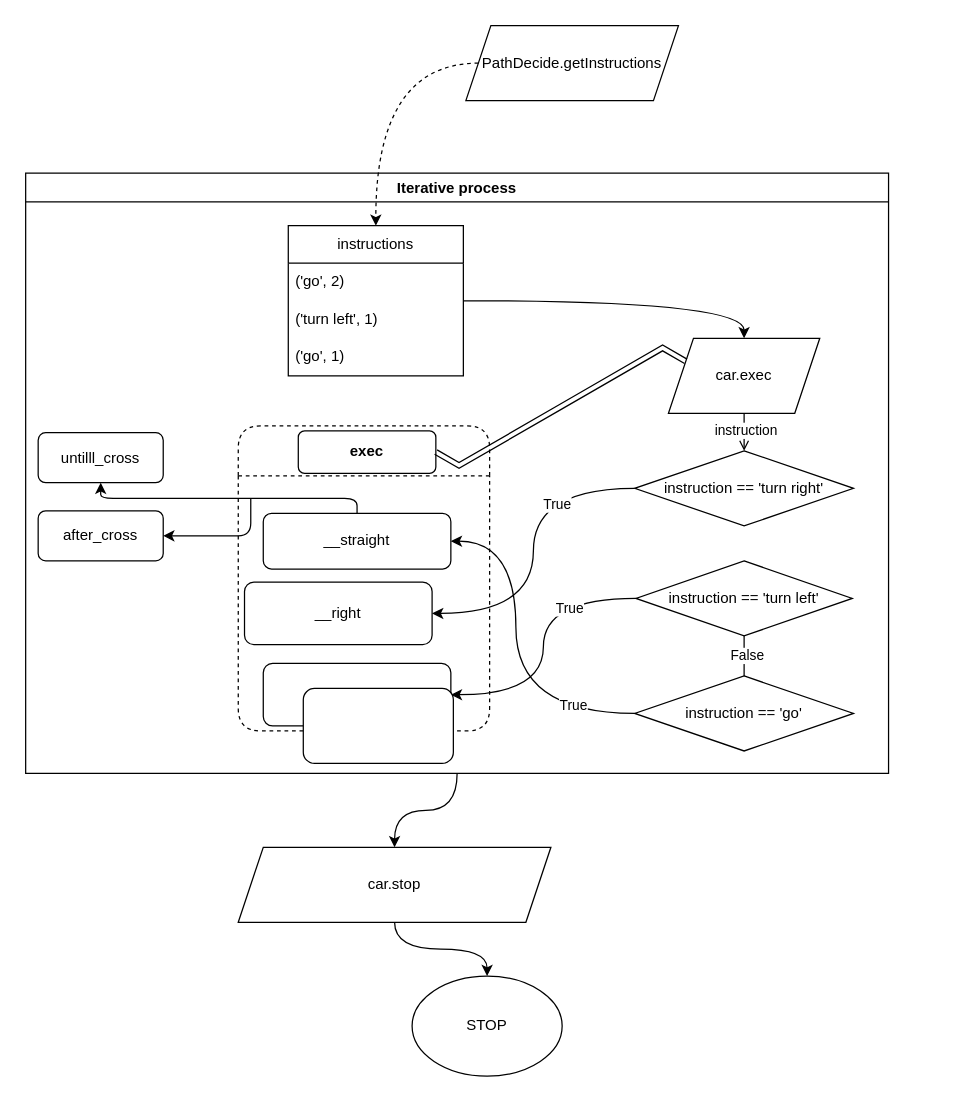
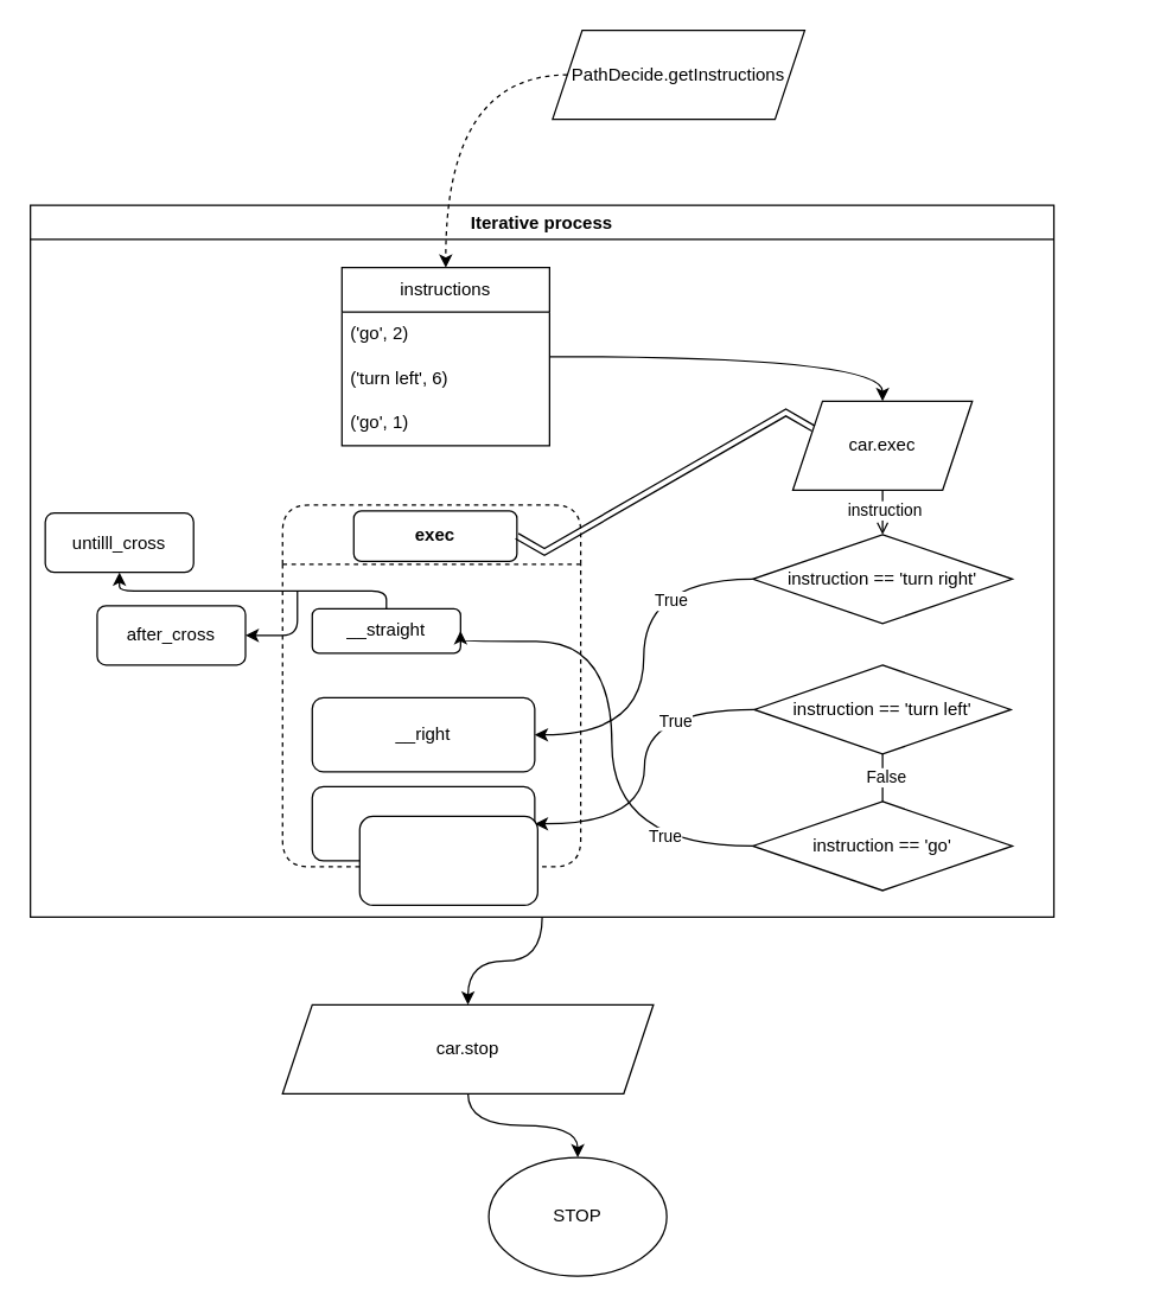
  <mxCell id="0" />
  <mxCell id="1" parent="0" />
  <mxCell id="2" value="" style="group" vertex="1" connectable="0" parent="1"><mxGeometry x="30" y="340" width="730" height="290" as="geometry" /></mxCell>
  <mxCell id="3" value="" style="group;rounded=1;" vertex="1" connectable="0" parent="2"><mxGeometry x="160" width="201" height="244" as="geometry" /></mxCell>
  <mxCell id="4" value="" style="swimlane;whiteSpace=wrap;html=1;dashed=1;startSize=40;swimlaneLine=1;rounded=1;" vertex="1" parent="3"><mxGeometry width="201" height="244" as="geometry" /></mxCell>
  <mxCell id="5" value="exec" style="rounded=1;whiteSpace=wrap;html=1;swimlaneLine=1;fontStyle=1" vertex="1" parent="4"><mxGeometry x="48" y="4" width="110" height="34" as="geometry" /></mxCell>
  <mxCell id="6" value="untilll_cross" style="whiteSpace=wrap;html=1;rounded=1;" vertex="1" parent="4"><mxGeometry x="-160" y="5.5" width="100" height="40" as="geometry" /></mxCell>
- <mxCell id="7" value="__straight" style="whiteSpace=wrap;html=1;rounded=1;" vertex="1" parent="4"><mxGeometry x="20" y="70" width="150" height="44.5" as="geometry" /></mxCell>
+ <mxCell id="7" value="__straight" style="whiteSpace=wrap;html=1;rounded=1;" vertex="1" parent="4"><mxGeometry x="20" y="70" width="100" height="30" as="geometry" /></mxCell>
  <mxCell id="8" value="" style="edgeStyle=elbowEdgeStyle;elbow=vertical;html=1;rounded=1;curved=0;sourcePerimeterSpacing=0;targetPerimeterSpacing=0;startSize=6;endSize=6;" edge="1" parent="4" source="7" target="6"><mxGeometry relative="1" as="geometry" /></mxCell>
- <mxCell id="9" value="__right" style="rounded=1;whiteSpace=wrap;html=1;" vertex="1" parent="4"><mxGeometry x="5" y="125" width="150" height="50" as="geometry" /></mxCell>
+ <mxCell id="9" value="__right" style="rounded=1;whiteSpace=wrap;html=1;" vertex="1" parent="4"><mxGeometry x="20" y="130" width="150" height="50" as="geometry" /></mxCell>
  <mxCell id="10" value="__left" style="rounded=1;whiteSpace=wrap;html=1;" vertex="1" parent="4"><mxGeometry x="20" y="190" width="150" height="50" as="geometry" /></mxCell>
- <mxCell id="11" value="after_cross" style="whiteSpace=wrap;html=1;rounded=1;" vertex="1" parent="2"><mxGeometry y="68" width="100" height="40" as="geometry" /></mxCell>
+ <mxCell id="11" value="after_cross" style="whiteSpace=wrap;html=1;rounded=1;" vertex="1" parent="2"><mxGeometry x="35" y="68" width="100" height="40" as="geometry" /></mxCell>
  <mxCell id="12" value="" style="edgeStyle=elbowEdgeStyle;elbow=vertical;html=1;rounded=1;curved=0;sourcePerimeterSpacing=0;targetPerimeterSpacing=0;startSize=6;endSize=6;entryX=1;entryY=0.5;entryDx=0;entryDy=0;" edge="1" parent="2" target="11"><mxGeometry relative="1" as="geometry"><mxPoint x="170" y="58" as="sourcePoint" /><mxPoint x="110" y="88" as="targetPoint" /><Array as="points"><mxPoint x="140" y="88" /></Array></mxGeometry></mxCell>
  <mxCell id="13" value="Iterative process" style="swimlane;whiteSpace=wrap;html=1;" vertex="1" parent="2"><mxGeometry x="-10" y="-202" width="690" height="480" as="geometry" /></mxCell>
  <mxCell id="14" value="instructions" style="swimlane;fontStyle=0;childLayout=stackLayout;horizontal=1;startSize=30;horizontalStack=0;resizeParent=1;resizeParentMax=0;resizeLast=0;collapsible=1;marginBottom=0;whiteSpace=wrap;html=1;" vertex="1" parent="13"><mxGeometry x="210" y="42" width="140" height="120" as="geometry" /></mxCell>
  <mxCell id="15" value="('go', 2)" style="text;strokeColor=none;fillColor=none;align=left;verticalAlign=middle;spacingLeft=4;spacingRight=4;overflow=hidden;points=[[0,0.5],[1,0.5]];portConstraint=eastwest;rotatable=0;whiteSpace=wrap;html=1;" vertex="1" parent="14"><mxGeometry y="30" width="140" height="30" as="geometry" /></mxCell>
- <mxCell id="16" value="('turn left', 1)" style="text;strokeColor=none;fillColor=none;align=left;verticalAlign=middle;spacingLeft=4;spacingRight=4;overflow=hidden;points=[[0,0.5],[1,0.5]];portConstraint=eastwest;rotatable=0;whiteSpace=wrap;html=1;" vertex="1" parent="14"><mxGeometry y="60" width="140" height="30" as="geometry" /></mxCell>
+ <mxCell id="16" value="('turn left', 6)" style="text;strokeColor=none;fillColor=none;align=left;verticalAlign=middle;spacingLeft=4;spacingRight=4;overflow=hidden;points=[[0,0.5],[1,0.5]];portConstraint=eastwest;rotatable=0;whiteSpace=wrap;html=1;" vertex="1" parent="14"><mxGeometry y="60" width="140" height="30" as="geometry" /></mxCell>
  <mxCell id="17" value="('go', 1)" style="text;strokeColor=none;fillColor=none;align=left;verticalAlign=middle;spacingLeft=4;spacingRight=4;overflow=hidden;points=[[0,0.5],[1,0.5]];portConstraint=eastwest;rotatable=0;whiteSpace=wrap;html=1;" vertex="1" parent="14"><mxGeometry y="90" width="140" height="30" as="geometry" /></mxCell>
  <mxCell id="18" style="edgeStyle=orthogonalEdgeStyle;rounded=0;orthogonalLoop=1;jettySize=auto;html=1;entryX=0.5;entryY=0;entryDx=0;entryDy=0;curved=1;" edge="1" parent="1" source="14" target="21"><mxGeometry relative="1" as="geometry"><mxPoint x="402" y="340" as="targetPoint" /></mxGeometry></mxCell>
  <mxCell id="19" style="edgeStyle=orthogonalEdgeStyle;rounded=0;orthogonalLoop=1;jettySize=auto;html=1;endArrow=open;endFill=0;" edge="1" parent="1" source="21" target="27"><mxGeometry relative="1" as="geometry" /></mxCell>
  <mxCell id="20" value="instruction" style="edgeLabel;html=1;align=center;verticalAlign=middle;resizable=0;points=[];" vertex="1" connectable="0" parent="19"><mxGeometry x="-0.3" y="-1" relative="1" as="geometry"><mxPoint x="2" y="-5" as="offset" /></mxGeometry></mxCell>
  <mxCell id="21" value="car.exec" style="shape=parallelogram;perimeter=parallelogramPerimeter;whiteSpace=wrap;html=1;fixedSize=1;" vertex="1" parent="1"><mxGeometry x="534" y="270" width="121" height="60" as="geometry" /></mxCell>
  <mxCell id="22" style="edgeStyle=isometricEdgeStyle;rounded=0;orthogonalLoop=1;jettySize=auto;html=1;shape=link;elbow=vertical;exitX=0;exitY=0.25;exitDx=0;exitDy=0;entryX=1;entryY=0.5;entryDx=0;entryDy=0;" edge="1" parent="1" source="21" target="5"><mxGeometry relative="1" as="geometry" /></mxCell>
  <mxCell id="23" value="PathDecide.getInstructions" style="shape=parallelogram;perimeter=parallelogramPerimeter;whiteSpace=wrap;html=1;fixedSize=1;" vertex="1" parent="1"><mxGeometry x="372" y="20" width="170" height="60" as="geometry" /></mxCell>
  <mxCell id="24" style="edgeStyle=orthogonalEdgeStyle;rounded=0;orthogonalLoop=1;jettySize=auto;html=1;curved=1;entryX=0.5;entryY=0;entryDx=0;entryDy=0;dashed=1;" edge="1" parent="1" source="23" target="14"><mxGeometry relative="1" as="geometry"><mxPoint x="402" y="170" as="targetPoint" /></mxGeometry></mxCell>
  <mxCell id="25" style="edgeStyle=orthogonalEdgeStyle;rounded=0;orthogonalLoop=1;jettySize=auto;html=1;entryX=1;entryY=0.5;entryDx=0;entryDy=0;curved=1;" edge="1" parent="1" source="27" target="9"><mxGeometry relative="1" as="geometry" /></mxCell>
  <mxCell id="26" value="True" style="edgeLabel;html=1;align=center;verticalAlign=middle;resizable=0;points=[];" vertex="1" connectable="0" parent="25"><mxGeometry x="0.001" relative="1" as="geometry"><mxPoint x="18" y="-38" as="offset" /></mxGeometry></mxCell>
  <mxCell id="27" value="instruction == 'turn right'" style="rhombus;whiteSpace=wrap;html=1;" vertex="1" parent="1"><mxGeometry x="507" y="360" width="175" height="60" as="geometry" /></mxCell>
  <mxCell id="28" style="edgeStyle=orthogonalEdgeStyle;rounded=0;orthogonalLoop=1;jettySize=auto;html=1;curved=1;entryX=1;entryY=0.5;entryDx=0;entryDy=0;" edge="1" parent="1" source="32" target="10"><mxGeometry relative="1" as="geometry" /></mxCell>
  <mxCell id="29" value="True" style="edgeLabel;html=1;align=center;verticalAlign=middle;resizable=0;points=[];" vertex="1" connectable="0" parent="28"><mxGeometry x="0.026" y="-1" relative="1" as="geometry"><mxPoint x="21" y="-34" as="offset" /></mxGeometry></mxCell>
  <mxCell id="30" value="" style="edgeStyle=orthogonalEdgeStyle;rounded=0;orthogonalLoop=1;jettySize=auto;html=1;endArrow=none;endFill=0;" edge="1" parent="1" source="32" target="35"><mxGeometry relative="1" as="geometry" /></mxCell>
  <mxCell id="31" value="False" style="edgeLabel;html=1;align=center;verticalAlign=middle;resizable=0;points=[];" vertex="1" connectable="0" parent="30"><mxGeometry x="0.306" y="2" relative="1" as="geometry"><mxPoint as="offset" /></mxGeometry></mxCell>
  <mxCell id="32" value="instruction == 'turn left'" style="rhombus;whiteSpace=wrap;html=1;" vertex="1" parent="1"><mxGeometry x="508" y="448" width="173" height="60" as="geometry" /></mxCell>
  <mxCell id="33" style="edgeStyle=orthogonalEdgeStyle;rounded=0;orthogonalLoop=1;jettySize=auto;html=1;curved=1;entryX=1;entryY=0.5;entryDx=0;entryDy=0;" edge="1" parent="1" source="35" target="7"><mxGeometry relative="1" as="geometry"><mxPoint x="442" y="530" as="targetPoint" /><Array as="points"><mxPoint x="412" y="570" /><mxPoint x="412" y="432" /></Array></mxGeometry></mxCell>
  <mxCell id="34" value="True" style="edgeLabel;html=1;align=center;verticalAlign=middle;resizable=0;points=[];" vertex="1" connectable="0" parent="33"><mxGeometry x="-0.651" y="-7" relative="1" as="geometry"><mxPoint as="offset" /></mxGeometry></mxCell>
  <mxCell id="35" value="instruction == 'go'" style="rhombus;whiteSpace=wrap;html=1;" vertex="1" parent="1"><mxGeometry x="507" y="540" width="175" height="60" as="geometry" /></mxCell>
  <mxCell id="36" value="" style="edgeStyle=orthogonalEdgeStyle;rounded=0;orthogonalLoop=1;jettySize=auto;html=1;curved=1;" edge="1" parent="1" source="37" target="40"><mxGeometry relative="1" as="geometry" /></mxCell>
  <mxCell id="37" value="car.stop" style="shape=parallelogram;perimeter=parallelogramPerimeter;whiteSpace=wrap;html=1;fixedSize=1;" vertex="1" parent="1"><mxGeometry x="190" y="677" width="250" height="60" as="geometry" /></mxCell>
  <mxCell id="38" style="edgeStyle=orthogonalEdgeStyle;rounded=0;orthogonalLoop=1;jettySize=auto;html=1;entryX=0.5;entryY=0;entryDx=0;entryDy=0;endArrow=classic;endFill=1;curved=1;" edge="1" parent="1" source="13" target="37"><mxGeometry relative="1" as="geometry" /></mxCell>
  <mxCell id="39" value="" style="rounded=1;whiteSpace=wrap;html=1;" vertex="1" parent="1"><mxGeometry x="242" y="550" width="120" height="60" as="geometry" /></mxCell>
  <mxCell id="40" value="STOP" style="ellipse;whiteSpace=wrap;html=1;" vertex="1" parent="1"><mxGeometry x="329" y="780" width="120" height="80" as="geometry" /></mxCell>
